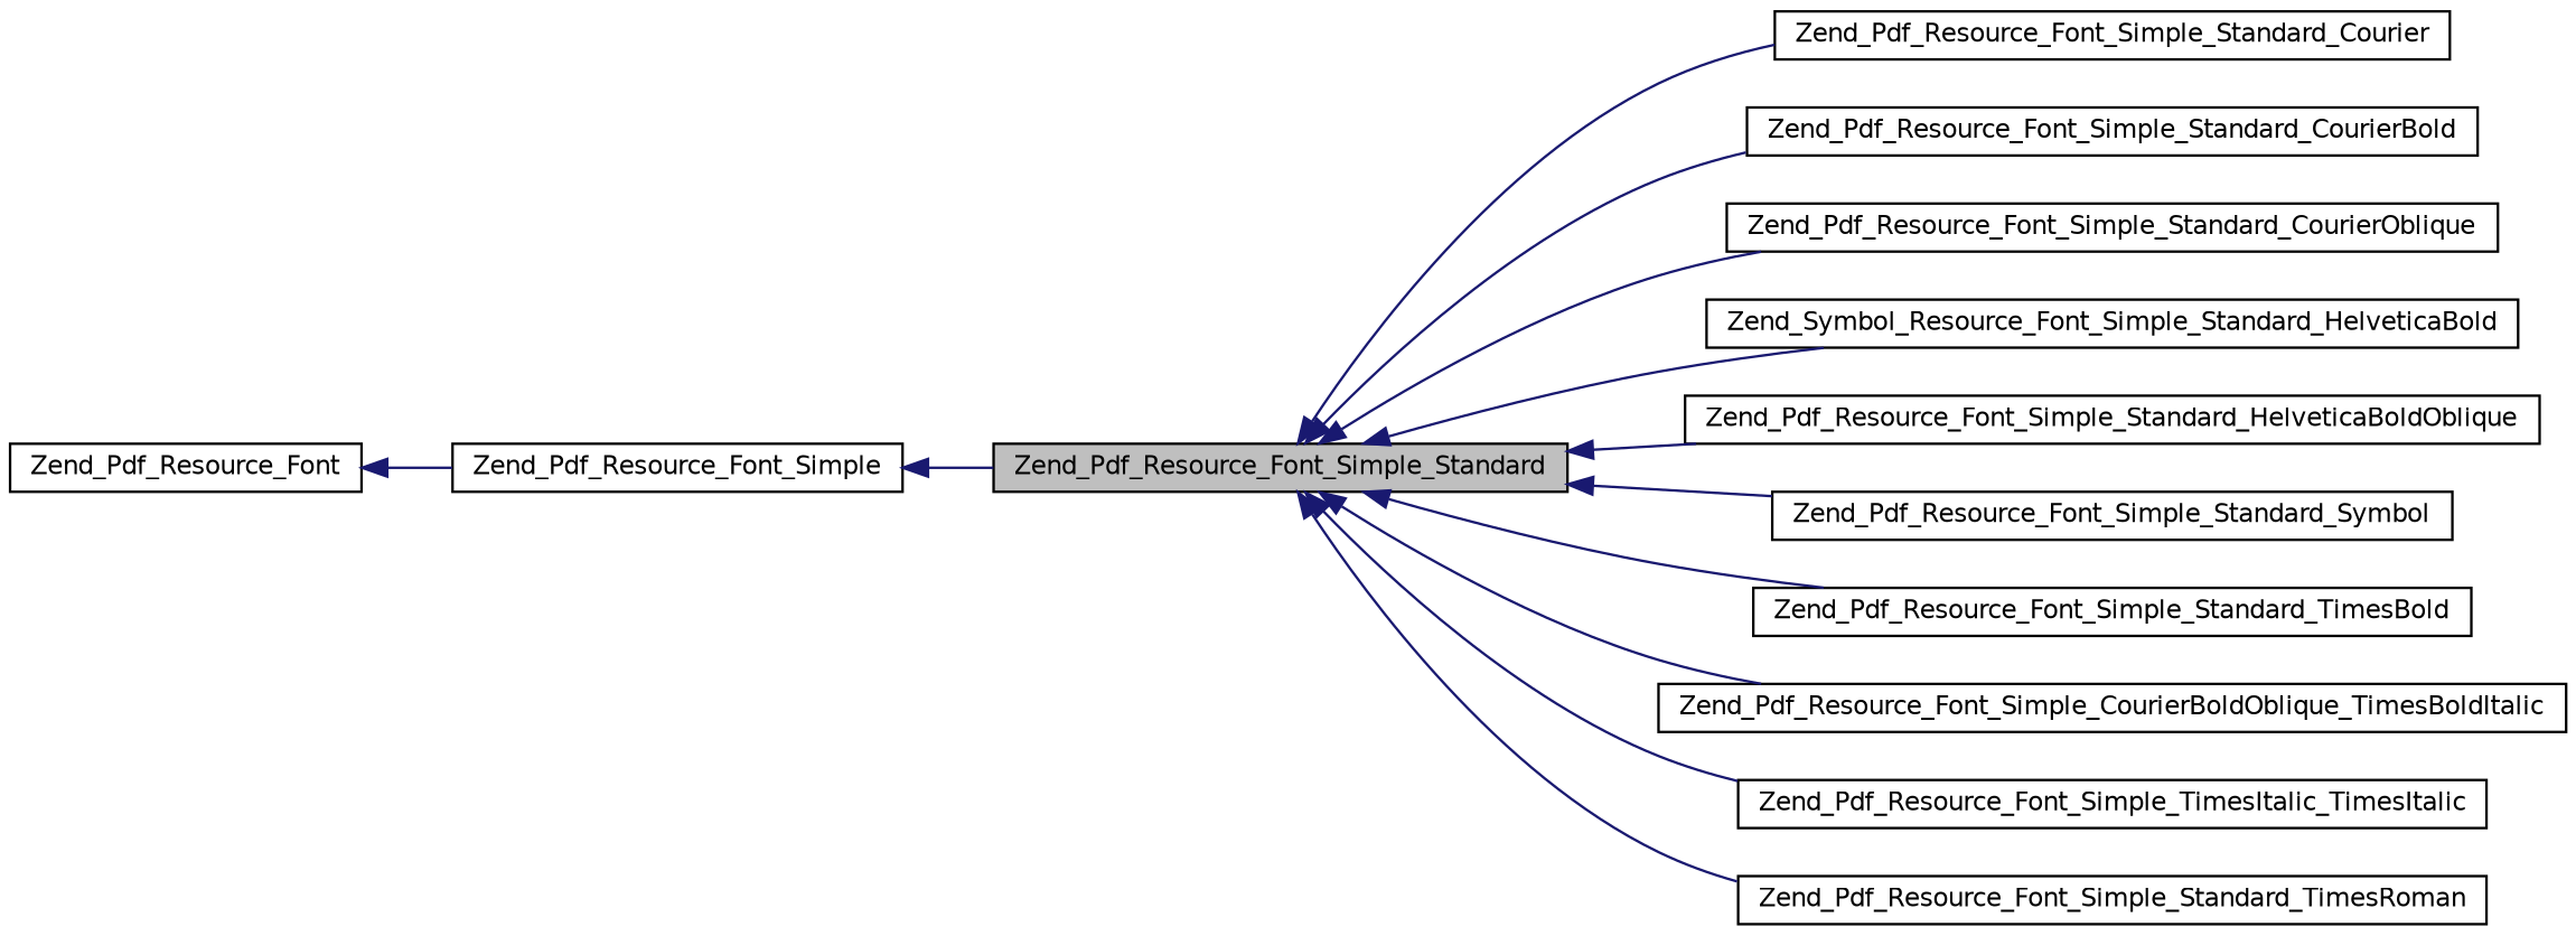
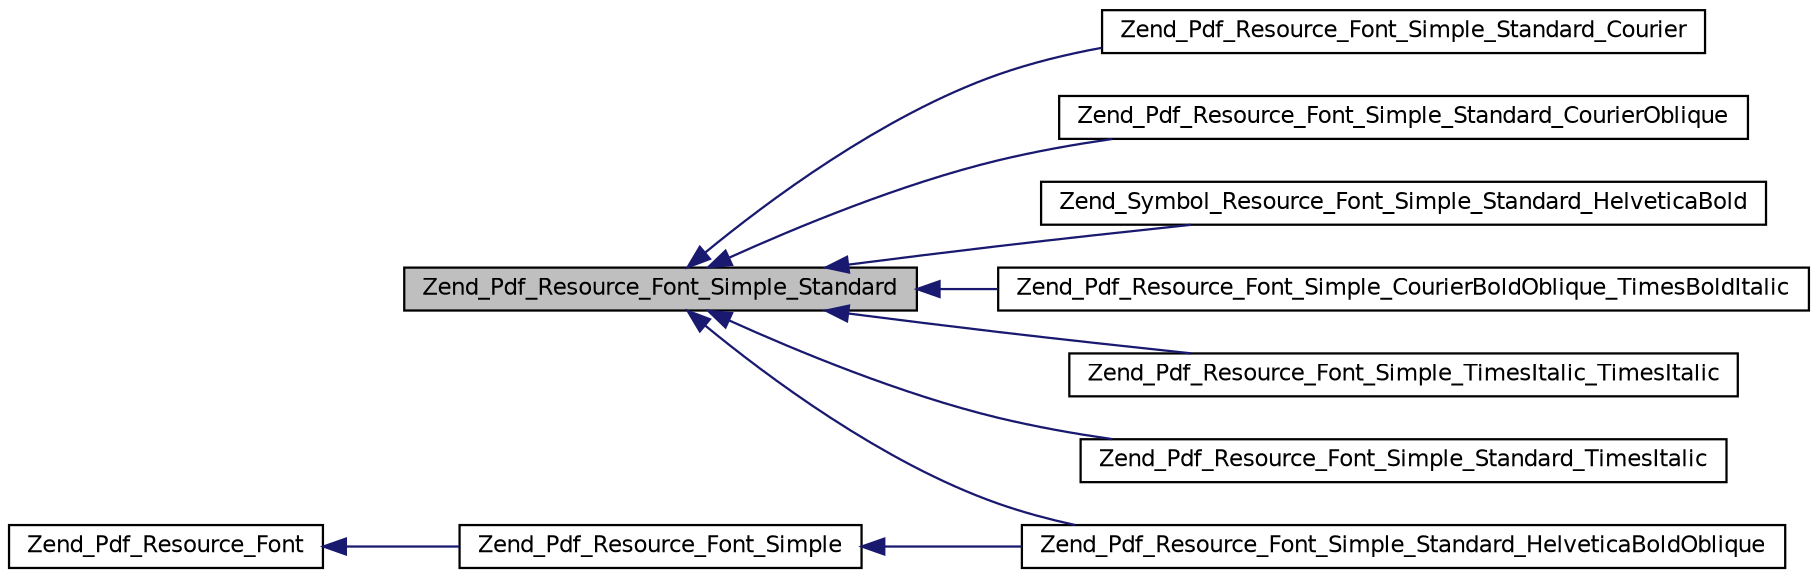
  digraph {
    rankdir=LR
    node [color=black fillcolor=white fontname=Helvetica fontsize=10 shape=record style=filled]
    edge [color=midnightblue dir=back fontname=Helvetica fontsize=10 labelfontname=Helvetica labelfontsize=10 style=solid]
    n1 [fillcolor=grey75 fontcolor=black height=0.2 label=Zend_Pdf_Resource_Font_Simple_Standard width=0.4]
    n2 [height=0.2 label=Zend_Pdf_Resource_Font_Simple_Standard_Courier width=0.4]
-   n3 [height=0.2 label=Zend_Pdf_Resource_Font_Simple_Standard_CourierBold width=0.4]
    n4 [height=0.2 label=Zend_Pdf_Resource_Font_Simple_Standard_CourierOblique width=0.4]
    n5 [height=0.2 label=Zend_Symbol_Resource_Font_Simple_Standard_HelveticaBold width=0.4]
    n6 [height=0.2 label=Zend_Pdf_Resource_Font_Simple_Standard_HelveticaBoldOblique width=0.4]
-   n7 [height=0.2 label=Zend_Pdf_Resource_Font_Simple_Standard_Symbol width=0.4]
-   n8 [height=0.2 label=Zend_Pdf_Resource_Font_Simple_Standard_TimesBold width=0.4]
    n9 [height=0.2 label=Zend_Pdf_Resource_Font_Simple_CourierBoldOblique_TimesBoldItalic width=0.4]
    n10 [height=0.2 label=Zend_Pdf_Resource_Font_Simple_TimesItalic_TimesItalic width=0.4]
-   n11 [height=0.2 label=Zend_Pdf_Resource_Font_Simple_Standard_TimesRoman width=0.4]
+   n11 [height=0.2 label=Zend_Pdf_Resource_Font_Simple_Standard_TimesItalic width=0.4]
    n12 [height=0.2 label=Zend_Pdf_Resource_Font_Simple width=0.4]
    n13 [height=0.2 label=Zend_Pdf_Resource_Font width=0.4]
    n1 -> n2
-   n1 -> n3
    n1 -> n4
    n1 -> n5
    n1 -> n6
-   n1 -> n7
-   n1 -> n8
    n1 -> n9
    n1 -> n10
    n1 -> n11
-   n12 -> n1
+   n12 -> n6
    n13 -> n12
  }
